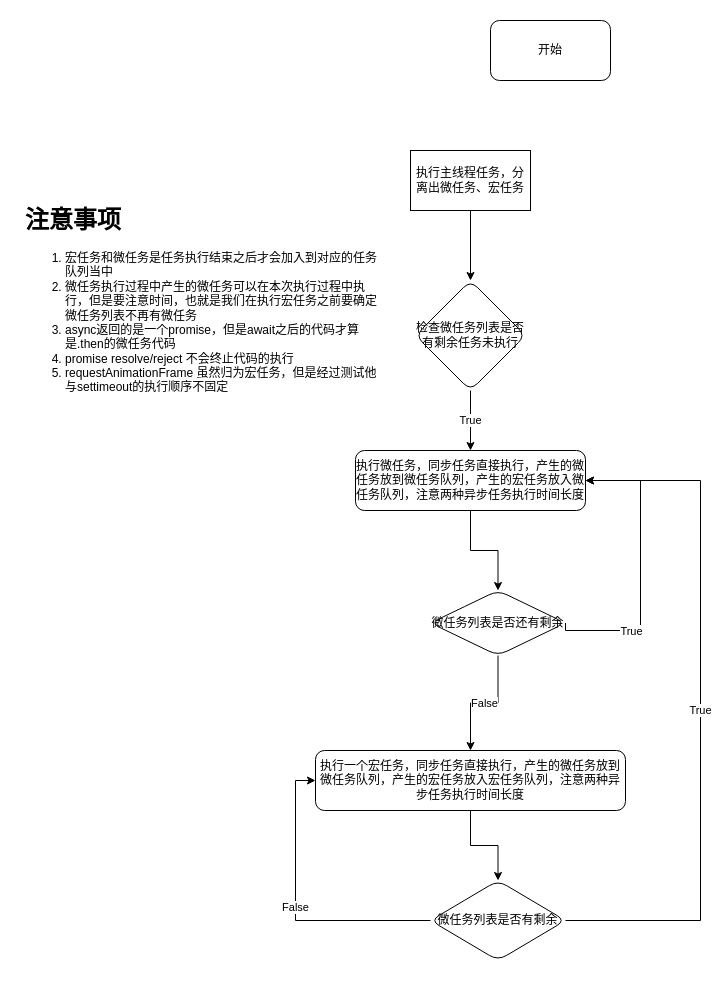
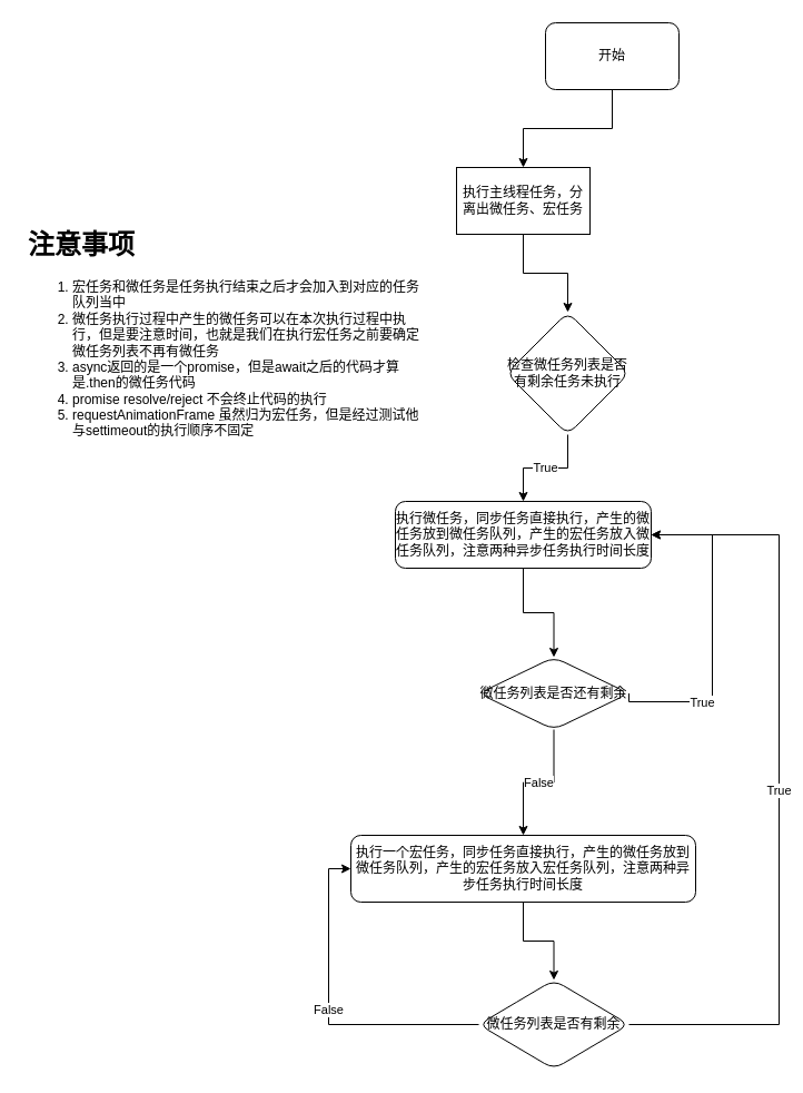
  <mxCell id="0" />
  <mxCell id="1" parent="0" />
+ <mxCell id="2" value="" style="edgeStyle=orthogonalEdgeStyle;rounded=0;orthogonalLoop=1;jettySize=auto;html=1;" parent="1" source="3" target="5" edge="1"><mxGeometry relative="1" as="geometry" /></mxCell>
  <mxCell id="3" value="开始" style="rounded=1;whiteSpace=wrap;html=1;" parent="1" vertex="1"><mxGeometry x="490" y="20" width="120" height="60" as="geometry" /></mxCell>
  <mxCell id="4" value="" style="edgeStyle=orthogonalEdgeStyle;rounded=0;orthogonalLoop=1;jettySize=auto;html=1;" parent="1" source="5" target="7" edge="1"><mxGeometry relative="1" as="geometry" /></mxCell>
  <mxCell id="5" value="执行主线程任务，分离出微任务、宏任务" style="whiteSpace=wrap;html=1;rounded=0;" parent="1" vertex="1"><mxGeometry x="410" y="150" width="120" height="60" as="geometry" /></mxCell>
  <mxCell id="6" value="True" style="edgeStyle=orthogonalEdgeStyle;rounded=0;orthogonalLoop=1;jettySize=auto;html=1;" parent="1" source="7" target="9" edge="1"><mxGeometry relative="1" as="geometry" /></mxCell>
- <mxCell id="7" value="检查微任务列表是否有剩余任务未执行" style="rhombus;whiteSpace=wrap;html=1;rounded=1;" parent="1" vertex="1"><mxGeometry x="415" y="280" width="110" height="110" as="geometry" /></mxCell>
+ <mxCell id="7" value="检查微任务列表是否有剩余任务未执行" style="rhombus;whiteSpace=wrap;html=1;rounded=1;" parent="1" vertex="1"><mxGeometry x="455" y="280" width="110" height="110" as="geometry" /></mxCell>
  <mxCell id="8" value="" style="edgeStyle=orthogonalEdgeStyle;rounded=0;orthogonalLoop=1;jettySize=auto;html=1;" parent="1" source="9" target="13" edge="1"><mxGeometry relative="1" as="geometry" /></mxCell>
  <mxCell id="9" value="执行微任务，同步任务直接执行，产生的微任务放到微任务队列，产生的宏任务放入微任务队列，注意两种异步任务执行时间长度" style="whiteSpace=wrap;html=1;rounded=1;" parent="1" vertex="1"><mxGeometry x="355" y="450" width="230" height="60" as="geometry" /></mxCell>
  <mxCell id="10" style="edgeStyle=orthogonalEdgeStyle;rounded=0;orthogonalLoop=1;jettySize=auto;html=1;exitX=1;exitY=0.5;exitDx=0;exitDy=0;entryX=1;entryY=0.5;entryDx=0;entryDy=0;" parent="1" source="13" target="9" edge="1"><mxGeometry relative="1" as="geometry"><Array as="points"><mxPoint x="640" y="630" /><mxPoint x="640" y="480" /></Array></mxGeometry></mxCell>
  <mxCell id="11" value="True" style="edgeLabel;html=1;align=center;verticalAlign=middle;resizable=0;points=[];" parent="10" vertex="1" connectable="0"><mxGeometry x="-0.49" relative="1" as="geometry"><mxPoint as="offset" /></mxGeometry></mxCell>
  <mxCell id="12" value="False" style="edgeStyle=orthogonalEdgeStyle;rounded=0;orthogonalLoop=1;jettySize=auto;html=1;" parent="1" source="13" target="15" edge="1"><mxGeometry relative="1" as="geometry" /></mxCell>
  <mxCell id="13" value="微任务列表是否还有剩余" style="rhombus;whiteSpace=wrap;html=1;rounded=1;" parent="1" vertex="1"><mxGeometry x="430" y="590" width="135" height="65" as="geometry" /></mxCell>
  <mxCell id="14" value="" style="edgeStyle=orthogonalEdgeStyle;rounded=0;orthogonalLoop=1;jettySize=auto;html=1;" parent="1" source="15" target="18" edge="1"><mxGeometry relative="1" as="geometry" /></mxCell>
  <mxCell id="15" value="执行一个宏任务，同步任务直接执行，产生的微任务放到微任务队列，产生的宏任务放入宏任务队列，注意两种异步任务执行时间长度" style="whiteSpace=wrap;html=1;rounded=1;" parent="1" vertex="1"><mxGeometry x="315" y="750" width="310" height="60" as="geometry" /></mxCell>
  <mxCell id="16" value="True" style="edgeStyle=orthogonalEdgeStyle;rounded=0;orthogonalLoop=1;jettySize=auto;html=1;exitX=1;exitY=0.5;exitDx=0;exitDy=0;entryX=1;entryY=0.5;entryDx=0;entryDy=0;" parent="1" source="18" target="9" edge="1"><mxGeometry relative="1" as="geometry"><Array as="points"><mxPoint x="700" y="920" /><mxPoint x="700" y="480" /></Array></mxGeometry></mxCell>
  <mxCell id="17" value="False" style="edgeStyle=orthogonalEdgeStyle;rounded=0;orthogonalLoop=1;jettySize=auto;html=1;exitX=0;exitY=0.5;exitDx=0;exitDy=0;entryX=0;entryY=0.5;entryDx=0;entryDy=0;" parent="1" source="18" target="15" edge="1"><mxGeometry relative="1" as="geometry" /></mxCell>
  <mxCell id="18" value="微任务列表是否有剩余" style="rhombus;whiteSpace=wrap;html=1;rounded=1;" parent="1" vertex="1"><mxGeometry x="430" y="880" width="135" height="80" as="geometry" /></mxCell>
  <mxCell id="19" value="&lt;h1&gt;&lt;span&gt;注意事项&lt;/span&gt;&lt;/h1&gt;&lt;div&gt;&lt;ol&gt;&lt;li&gt;宏任务和微任务是任务执行结束之后才会加入到对应的任务队列当中&lt;/li&gt;&lt;li&gt;微任务执行过程中产生的微任务可以在本次执行过程中执行，但是要注意时间，也就是我们在执行宏任务之前要确定微任务列表不再有微任务&lt;/li&gt;&lt;li&gt;async返回的是一个promise，但是await之后的代码才算是.then的微任务代码&lt;/li&gt;&lt;li&gt;promise resolve/reject 不会终止代码的执行&lt;/li&gt;&lt;li&gt;requestAnimationFrame 虽然归为宏任务，但是经过测试他与settimeout的执行顺序不固定&lt;/li&gt;&lt;/ol&gt;&lt;/div&gt;" style="text;html=1;strokeColor=none;fillColor=none;spacing=5;spacingTop=-20;whiteSpace=wrap;overflow=hidden;rounded=0;" parent="1" vertex="1"><mxGeometry x="20" y="200" width="360" height="250" as="geometry" /></mxCell>
